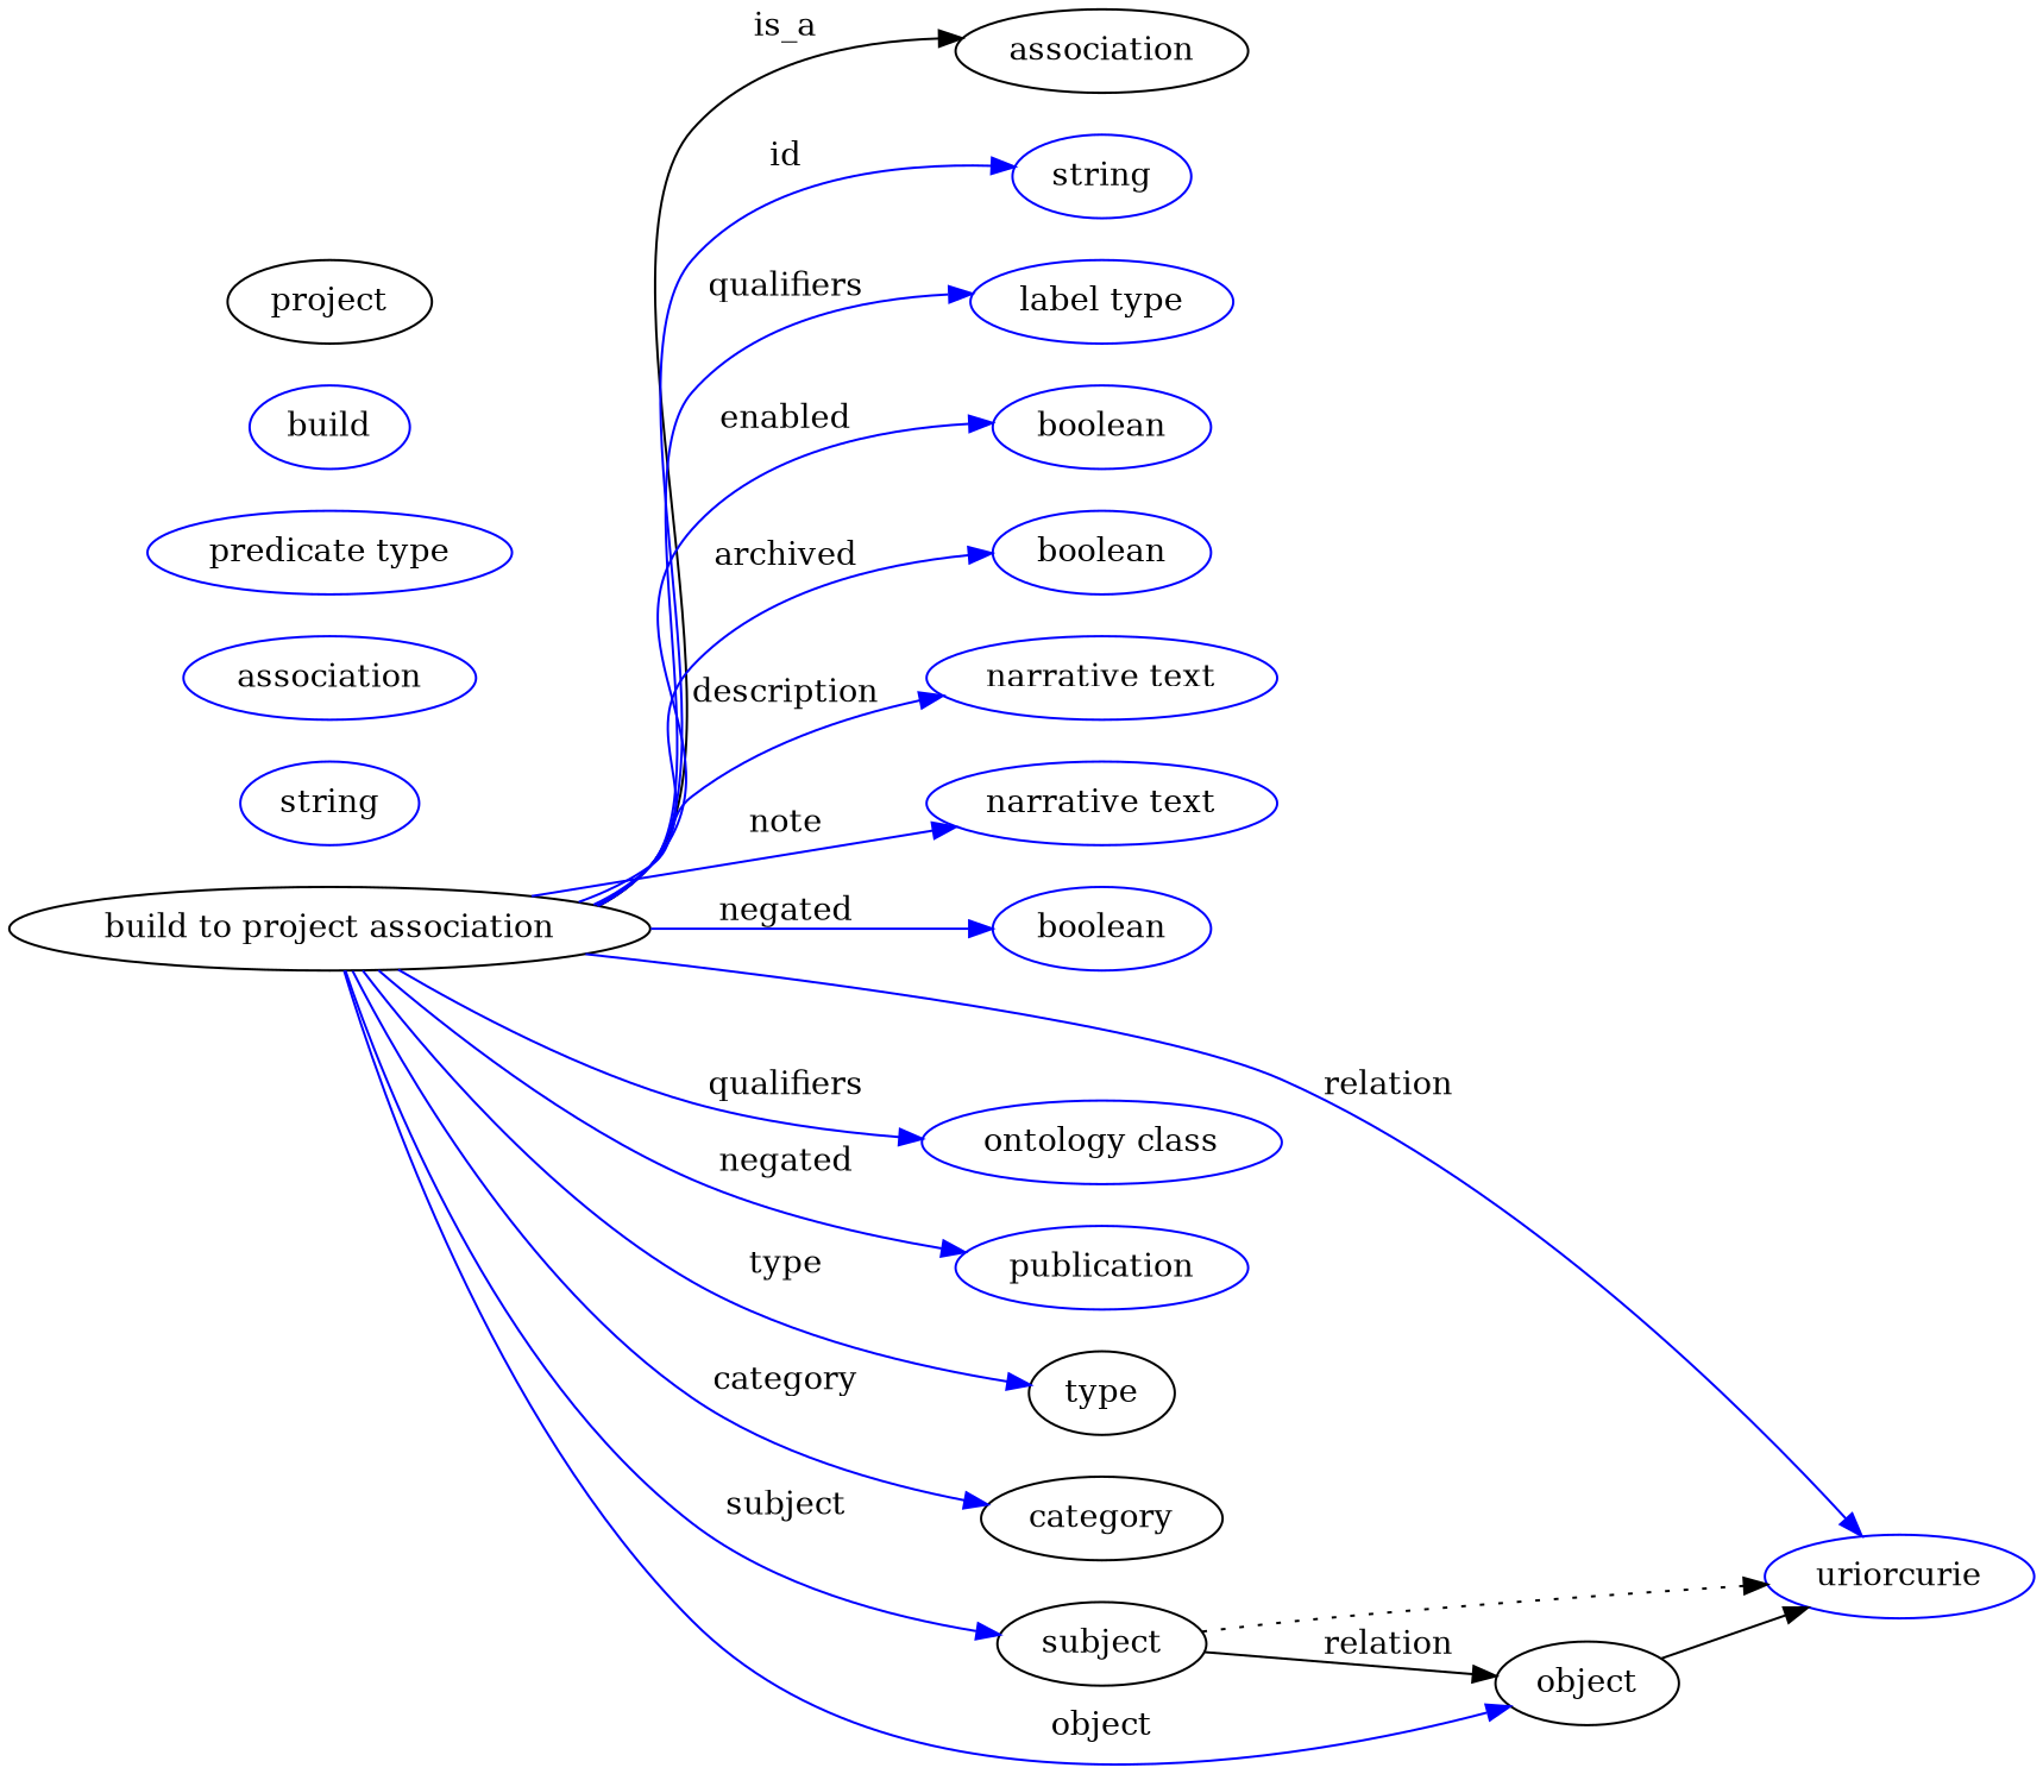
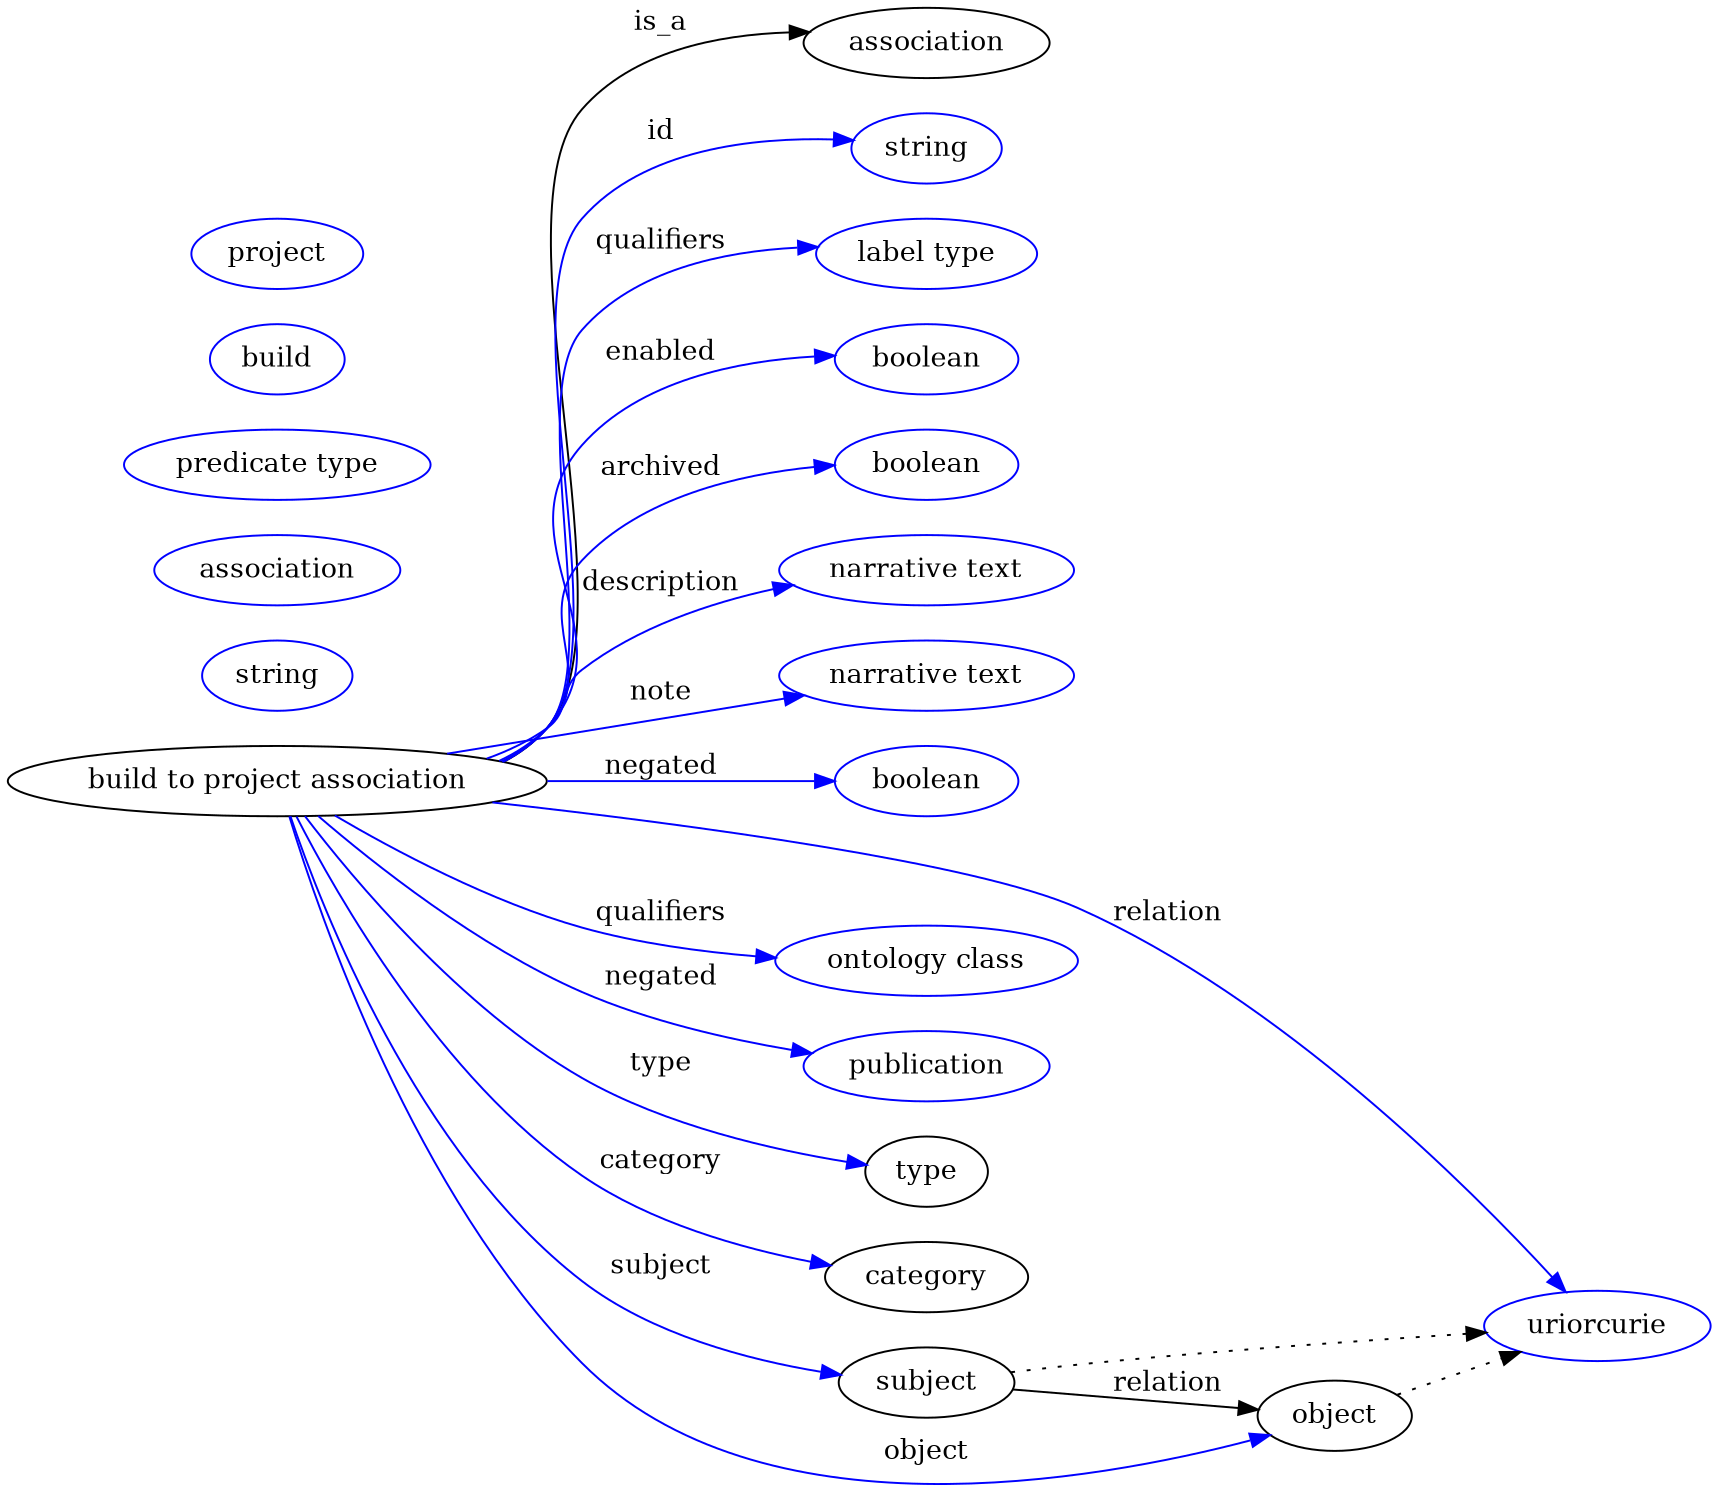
  digraph {
    rankdir=LR
    node [color=blue]
    edge [color=blue style=solid]
    n1 [height=0.5 label="build to project association" width=3.8274 color=""]
    association [height=0.5 width=1.7512 color=""]
    n3 [height=0.5 label=string width=1.0652]
    n4 [height=0.5 label="label type" width=1.5707]
    n5 [height=0.5 label=boolean width=1.2999]
    n6 [height=0.5 label=boolean width=1.2999]
    n7 [height=0.5 label="narrative text" width=2.0943]
    n8 [height=0.5 label="narrative text" width=2.0943]
    n9 [height=0.5 label=boolean width=1.2999]
    n10 [height=0.5 label=uriorcurie width=1.6068]
    n11 [height=0.5 label="ontology class" width=2.1484]
    n12 [height=0.5 label=publication width=1.7512]
    type [height=0.5 width=0.86659 color=""]
    category [height=0.5 width=1.4443 color=""]
    subject [height=0.5 width=1.2457 color=""]
    object [height=0.5 width=1.1013 color=""]
    n17 [height=0.5 label=string width=1.0652]
    n18 [height=0.5 label=association width=1.7512]
    n19 [height=0.5 label="predicate type" width=2.1845]
    n20 [height=0.5 label=build width=0.95686]
-   n21 [color=black height=0.5 label=project width=1.2277]
+   n21 [height=0.5 label=project width=1.2277]
    n1 -> association [label=is_a color="" style=""]
    n1 -> n3 [label=id]
    n1 -> n4 [label=qualifiers]
    n1 -> n5 [label=enabled]
    n1 -> n6 [label=archived]
    n1 -> n7 [label=description]
    n1 -> n8 [label=note]
    n1 -> n9 [label=negated]
    n1 -> n10 [label=relation]
    n1 -> n11 [label=qualifiers]
    n1 -> n12 [label=negated]
    n1 -> type [label=type]
    n1 -> category [label=category]
    n1 -> subject [label=subject]
    n1 -> object [label=object]
    subject -> n10 [style=dotted color=""]
    subject -> object [label=relation color="" style=""]
-   object -> n10 [color=""]
+   object -> n10 [style=dotted color=""]
  }
